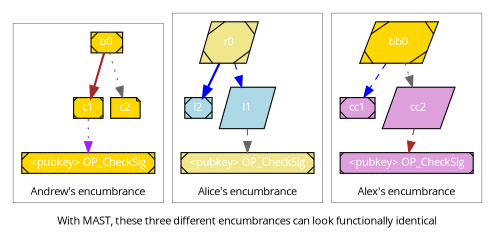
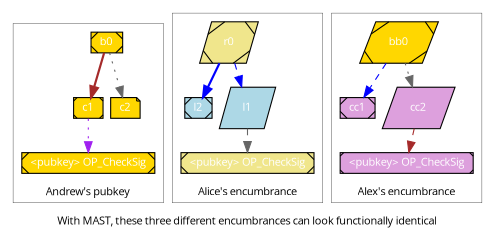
  digraph {
    fontsize=10
    label="With MAST, these three different encumbrances can look functionally identical"
    labelloc=b
    nodesep=0.1
    penwidth=0.3
    ranksep=0.3
    fontname="Open Sans"
    node [fontcolor=white fontsize=10 shape=box style="diagonals,filled" fillcolor=gold fontname="Open Sans"]
    edge [color=gray40 style=dashed fontname="Open Sans"]
    n1 [height=0.2 label="<pubkey> OP_CheckSig" width=0.2]
    b0 [height=0.2 width=0.2]
    c1 [height=0.2 shape=note width=0.2]
    c2 [height=0.2 shape=note width=0.2 style=filled]
    n5 [height=0.2 label="<pubkey> OP_CheckSig" width=0.2 fillcolor=khaki]
    r0 [height=0.2 shape=parallelogram width=0.2 fillcolor=khaki]
    l2 [height=0.2 width=0.2 fillcolor=lightblue]
    l1 [height=0.2 shape=parallelogram width=0.2 style=filled fillcolor=lightblue]
    n9 [height=0.2 label="<pubkey> OP_CheckSig" shape=note width=0.2 fillcolor=plum]
    bb0 [height=0.2 shape=parallelogram width=0.2]
    cc1 [height=0.2 width=0.2 fillcolor=plum]
    cc2 [height=0.2 shape=parallelogram width=0.2 style=filled fillcolor=plum]
    subgraph cluster_1 {
-     label="Andrew's encumbrance"
+     label="Andrew's pubkey"
      subgraph sub_2 {
        label="Andrew's encumbrance"
        n1
        b0
        c1
      }
      subgraph sub_3 {
        label="Andrew's encumbrance"
        c1
        c2
      }
    }
    subgraph cluster_4 {
      label="Alice's encumbrance"
      subgraph sub_5 {
        label="Alice's encumbrance"
        n5
        r0
        l2
      }
      subgraph sub_6 {
        label="Alice's encumbrance"
        l2
        l1
      }
    }
    subgraph cluster_7 {
      label="Alex's encumbrance"
      subgraph sub_8 {
        label="Alex's encumbrance"
        n9
        bb0
        cc1
      }
      subgraph sub_9 {
        label="Alex's encumbrance"
        cc1
        cc2
      }
    }
    b0 -> c1 [color=brown style=bold]
    b0 -> c2 [style=dotted]
    c1 -> n1 [color=purple style=dotted]
    r0 -> l2 [color=blue style=bold]
    r0 -> l1 [color=blue]
    l1 -> n5
    bb0 -> cc1 [color=blue]
    bb0 -> cc2 [style=dotted]
    cc2 -> n9 [color=brown]
  }
